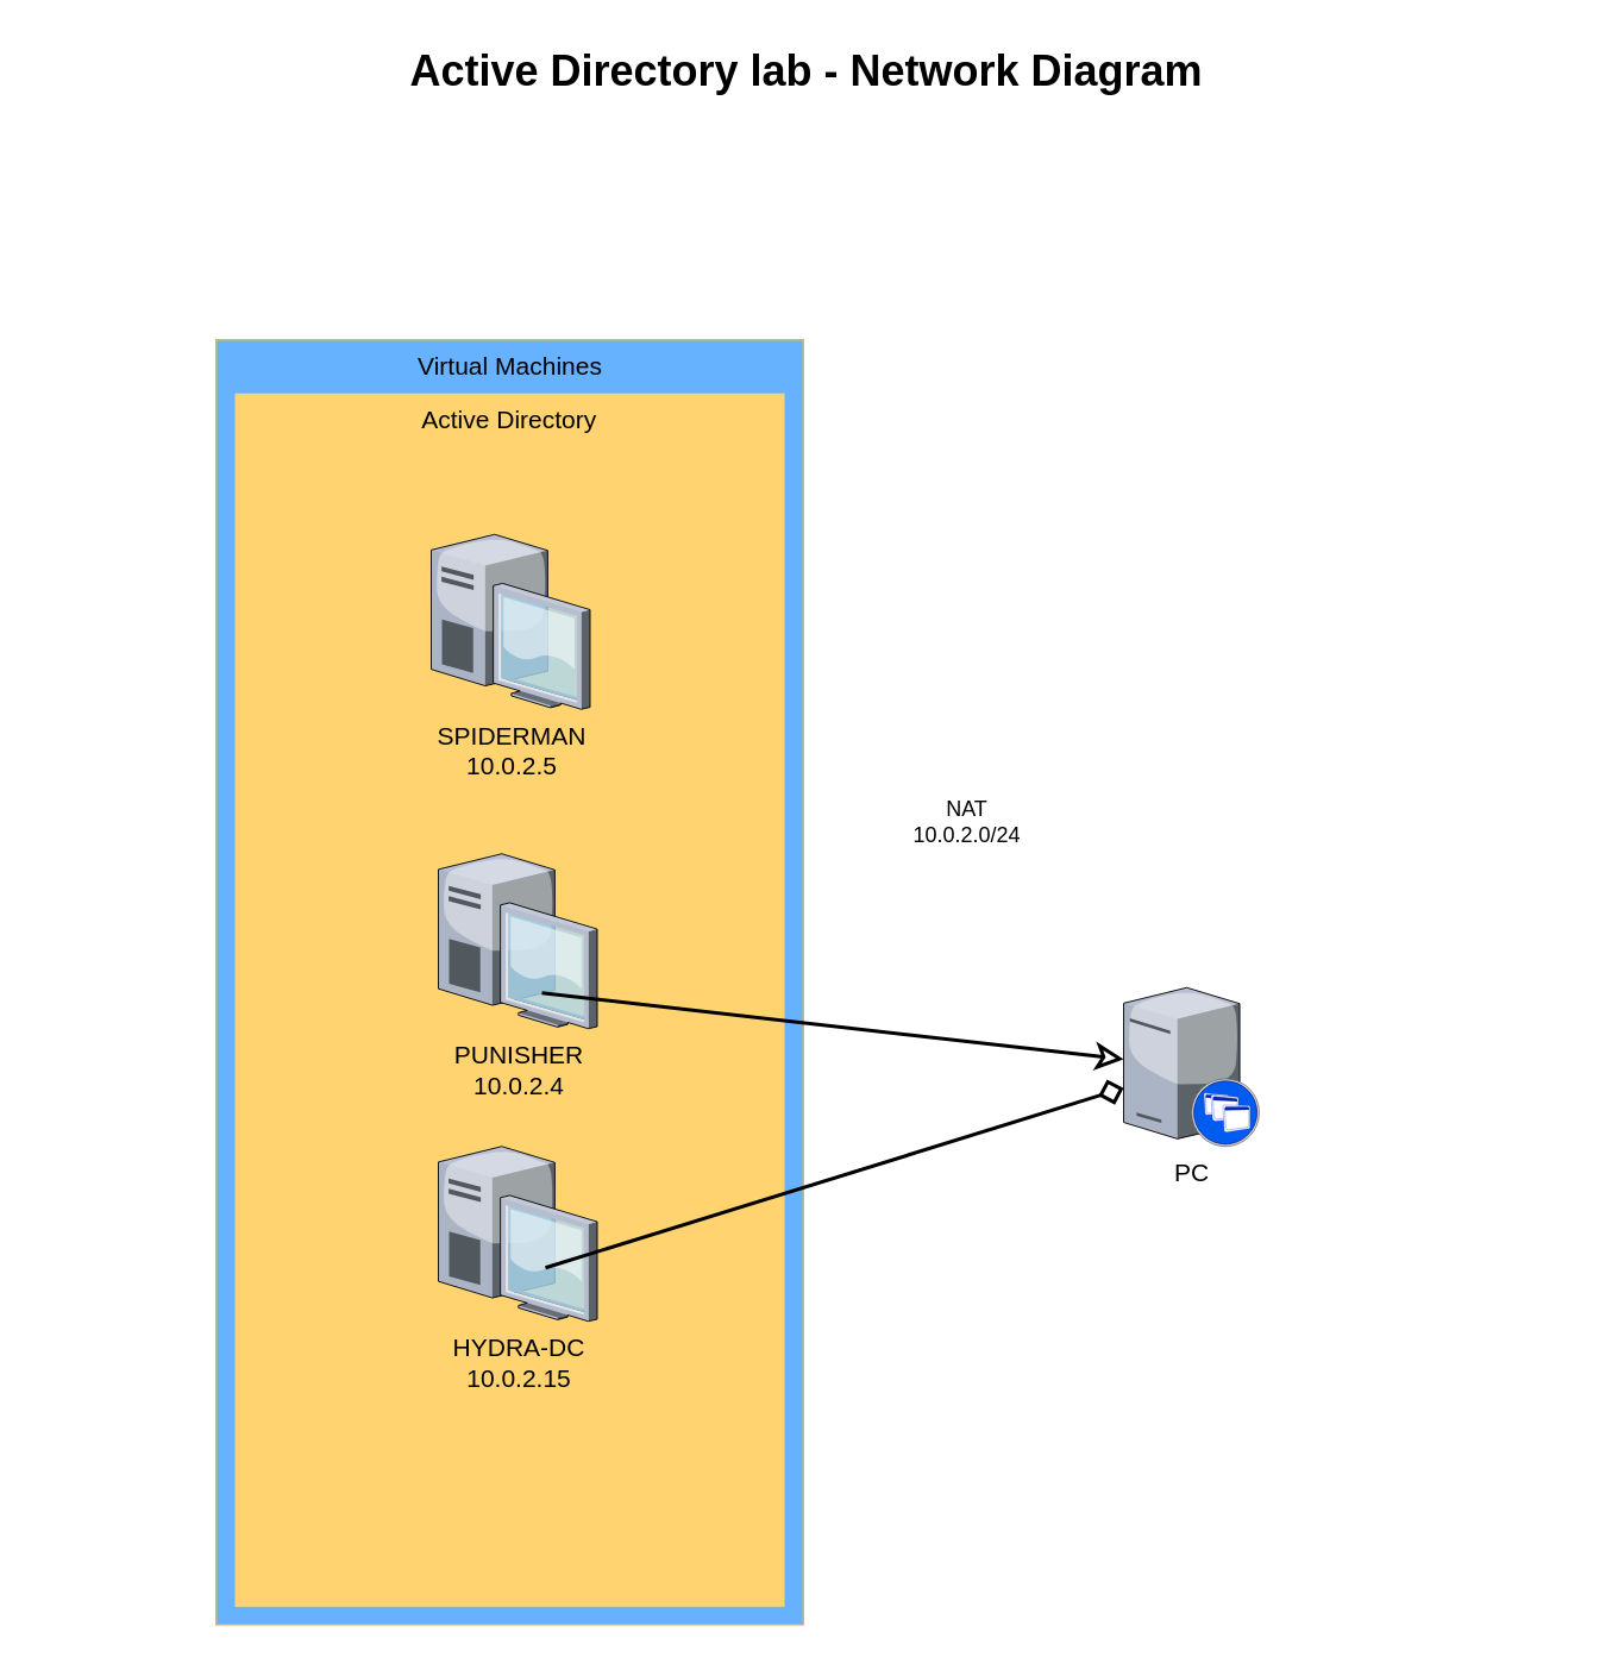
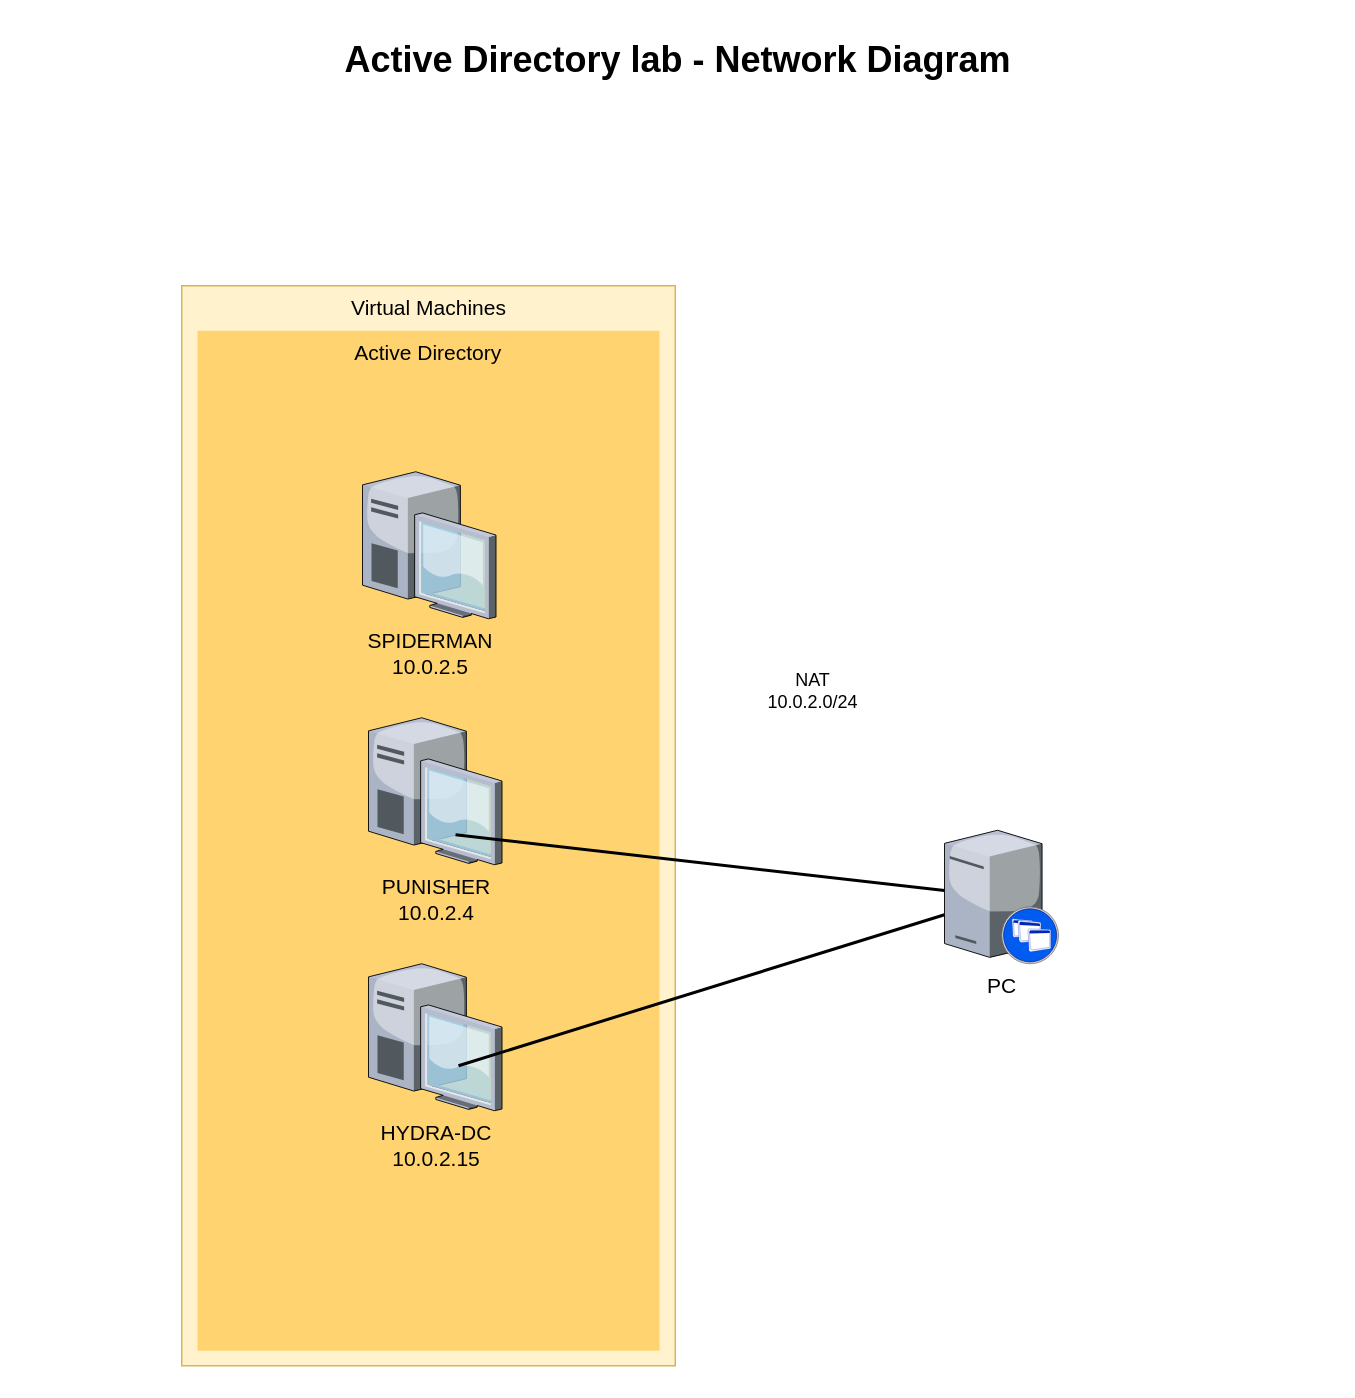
  <mxCell id="0" style=";html=1;" />
  <mxCell id="1" style=";html=1;" parent="0" />
- <mxCell id="2" value="Virtual Machines" style="whiteSpace=wrap;html=1;fillColor=#66b2ff;fontSize=14;strokeColor=#d6b656;verticalAlign=top;" vertex="1" parent="1"><mxGeometry x="120.5" y="190" width="329" height="720" as="geometry" /></mxCell>
+ <mxCell id="2" value="Virtual Machines" style="whiteSpace=wrap;html=1;fillColor=#fff2cc;fontSize=14;strokeColor=#d6b656;verticalAlign=top;" vertex="1" parent="1"><mxGeometry x="120.5" y="190" width="329" height="720" as="geometry" /></mxCell>
  <mxCell id="3" value="Active Directory" style="whiteSpace=wrap;html=1;fillColor=#FFD470;gradientColor=none;fontSize=14;strokeColor=none;verticalAlign=top;" parent="1" vertex="1"><mxGeometry x="131" y="220" width="308" height="680" as="geometry" /></mxCell>
  <mxCell id="4" value="HYDRA-DC&lt;br&gt;10.0.2.15" style="verticalLabelPosition=bottom;aspect=fixed;html=1;verticalAlign=top;strokeColor=none;shape=mxgraph.citrix.desktop;fillColor=#66B2FF;gradientColor=#0066CC;fontSize=14;" parent="1" vertex="1"><mxGeometry x="245" y="642" width="89" height="98" as="geometry" /></mxCell>
  <mxCell id="5" value="PUNISHER&lt;br style=&quot;border-color: var(--border-color);&quot;&gt;10.0.2.4" style="verticalLabelPosition=bottom;aspect=fixed;html=1;verticalAlign=top;strokeColor=none;shape=mxgraph.citrix.desktop;fillColor=#66B2FF;gradientColor=#0066CC;fontSize=14;" parent="1" vertex="1"><mxGeometry x="245" y="478" width="89" height="98" as="geometry" /></mxCell>
- <mxCell id="6" value="SPIDERMAN&lt;br style=&quot;border-color: var(--border-color);&quot;&gt;10.0.2.5" style="verticalLabelPosition=bottom;aspect=fixed;html=1;verticalAlign=top;strokeColor=none;shape=mxgraph.citrix.desktop;fillColor=#66B2FF;gradientColor=#0066CC;fontSize=14;" parent="1" vertex="1"><mxGeometry x="241" y="299" width="89" height="98" as="geometry" /></mxCell>
+ <mxCell id="6" value="SPIDERMAN&lt;br style=&quot;border-color: var(--border-color);&quot;&gt;10.0.2.5" style="verticalLabelPosition=bottom;aspect=fixed;html=1;verticalAlign=top;strokeColor=none;shape=mxgraph.citrix.desktop;fillColor=#66B2FF;gradientColor=#0066CC;fontSize=14;" parent="1" vertex="1"><mxGeometry x="241" y="314" width="89" height="98" as="geometry" /></mxCell>
  <mxCell id="7" value="PC" style="verticalLabelPosition=bottom;aspect=fixed;html=1;verticalAlign=top;strokeColor=none;shape=mxgraph.citrix.xenapp_server;fillColor=#66B2FF;gradientColor=#0066CC;fontSize=14;" parent="1" vertex="1"><mxGeometry x="629" y="553" width="76" height="89" as="geometry" /></mxCell>
  <mxCell id="8" value="Active Directory lab - Network Diagram" style="text;strokeColor=none;fillColor=none;html=1;fontSize=24;fontStyle=1;verticalAlign=middle;align=center;" parent="1" vertex="1"><mxGeometry x="20" y="20" width="861" height="40" as="geometry" /></mxCell>
- <mxCell id="9" style="edgeStyle=none;rounded=0;html=1;startSize=10;endSize=10;jettySize=auto;orthogonalLoop=1;fontSize=14;endArrow=diamond;endFill=0;strokeWidth=2;exitX=0.674;exitY=0.694;exitDx=0;exitDy=0;exitPerimeter=0;" edge="1" parent="1" source="4" target="7"><mxGeometry relative="1" as="geometry"><mxPoint x="358" y="850" as="sourcePoint" /><mxPoint x="1049" y="718" as="targetPoint" /></mxGeometry></mxCell>
- <mxCell id="10" style="edgeStyle=none;rounded=0;html=1;startSize=10;endSize=10;jettySize=auto;orthogonalLoop=1;fontSize=14;endArrow=classic;endFill=0;strokeWidth=2;exitX=0.652;exitY=0.796;exitDx=0;exitDy=0;exitPerimeter=0;" edge="1" parent="1" source="5" target="7"><mxGeometry relative="1" as="geometry"><mxPoint x="315" y="720" as="sourcePoint" /><mxPoint x="1048" y="721" as="targetPoint" /></mxGeometry></mxCell>
+ <mxCell id="9" style="edgeStyle=none;rounded=0;html=1;startSize=10;endSize=10;jettySize=auto;orthogonalLoop=1;fontSize=14;endArrow=none;endFill=0;strokeWidth=2;exitX=0.674;exitY=0.694;exitDx=0;exitDy=0;exitPerimeter=0;" edge="1" parent="1" source="4" target="7"><mxGeometry relative="1" as="geometry"><mxPoint x="358" y="850" as="sourcePoint" /><mxPoint x="1049" y="718" as="targetPoint" /></mxGeometry></mxCell>
+ <mxCell id="10" style="edgeStyle=none;rounded=0;html=1;startSize=10;endSize=10;jettySize=auto;orthogonalLoop=1;fontSize=14;endArrow=none;endFill=0;strokeWidth=2;exitX=0.652;exitY=0.796;exitDx=0;exitDy=0;exitPerimeter=0;" edge="1" parent="1" source="5" target="7"><mxGeometry relative="1" as="geometry"><mxPoint x="315" y="720" as="sourcePoint" /><mxPoint x="1048" y="721" as="targetPoint" /></mxGeometry></mxCell>
  <mxCell id="11" value="NAT&lt;br&gt;10.0.2.0/24" style="text;html=1;align=center;verticalAlign=middle;resizable=0;points=[];autosize=1;strokeColor=none;fillColor=none;" vertex="1" parent="1"><mxGeometry x="501" y="440" width="80" height="40" as="geometry" /></mxCell>
